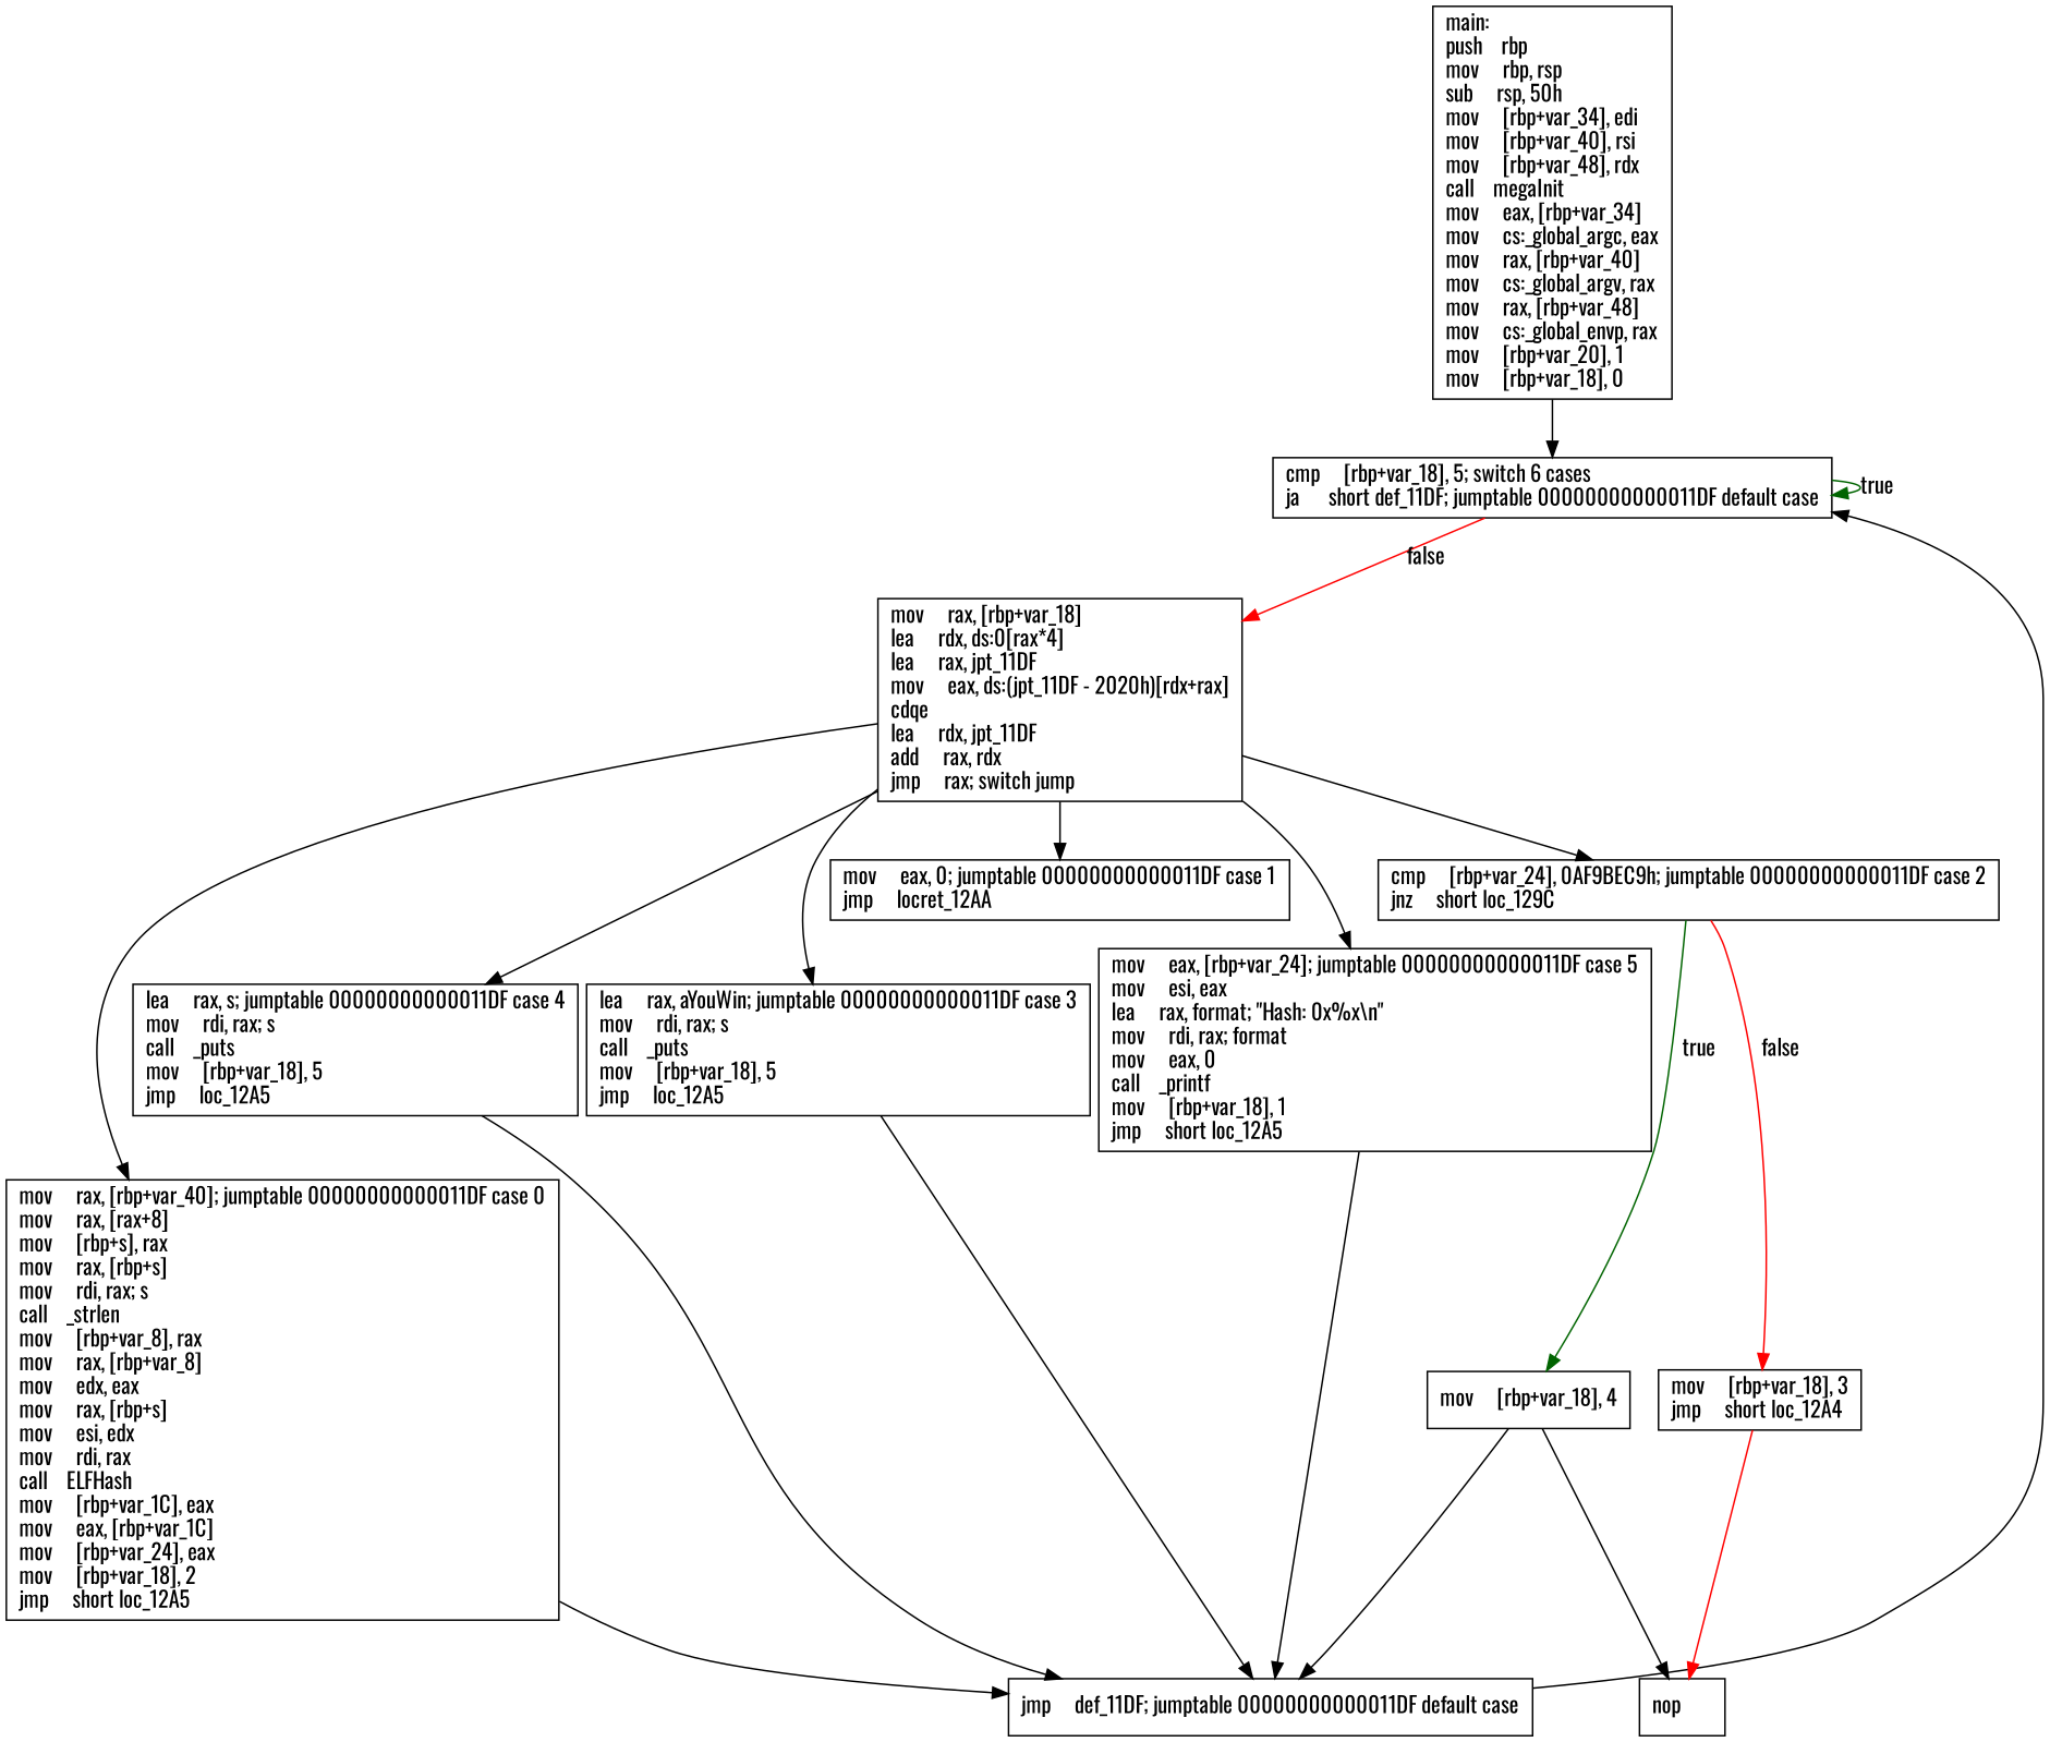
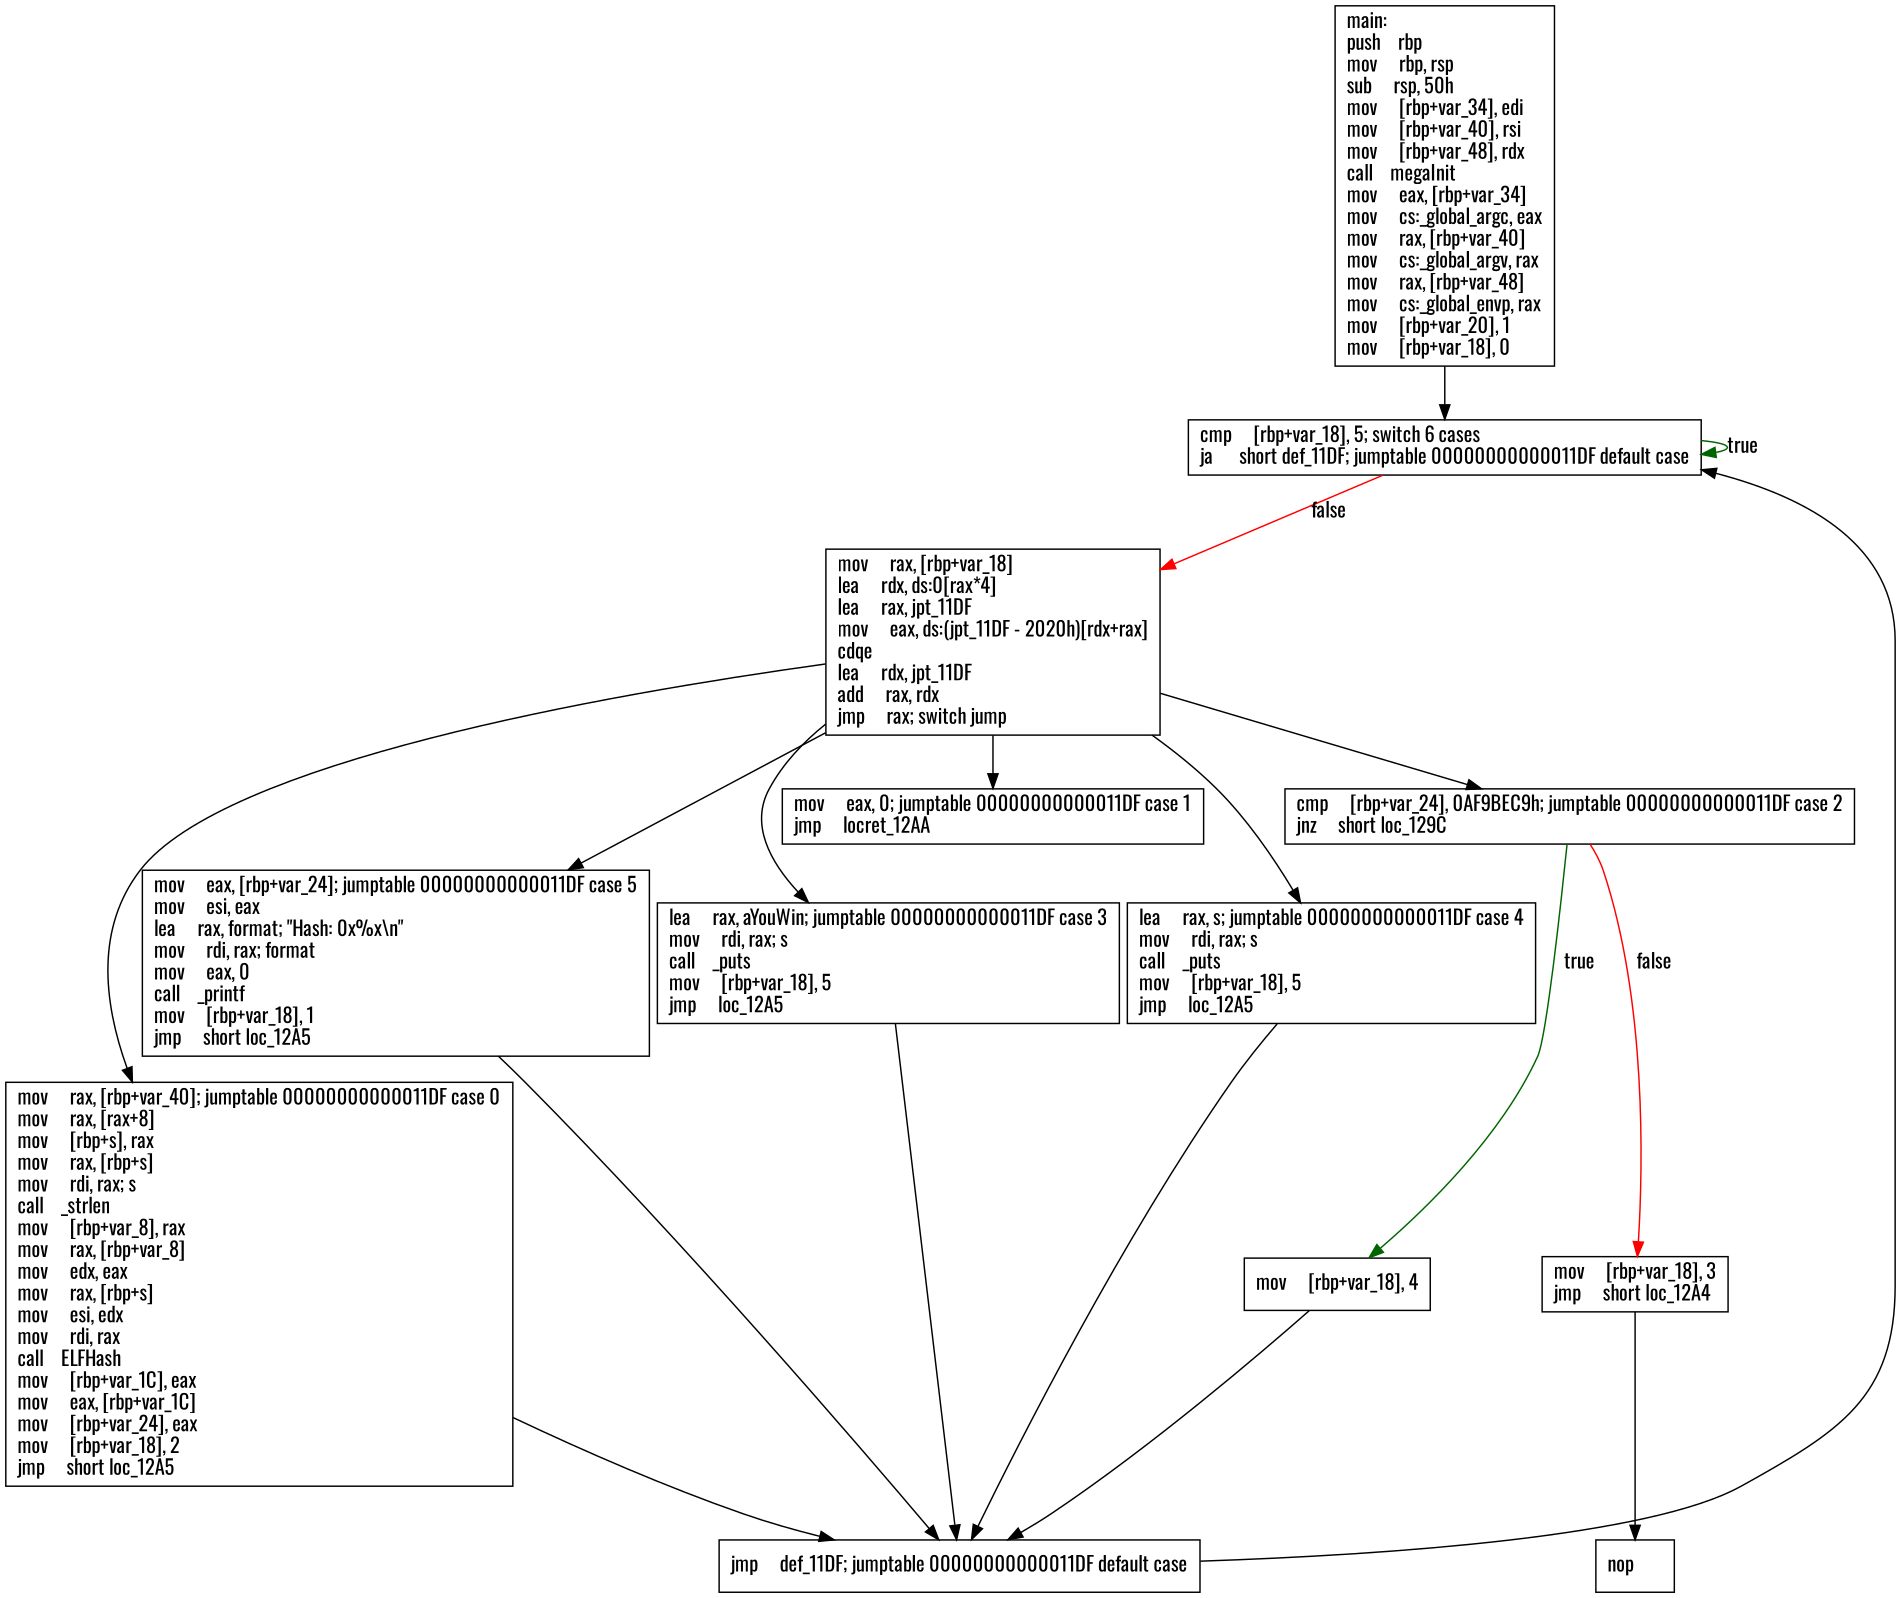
  digraph {
    fontname=Oswald
    node [fontname=Oswald shape=box]
    edge [fontname=Oswald]
    n1 [label="main:\lpush    rbp\lmov     rbp, rsp\lsub     rsp, 50h\lmov     [rbp+var_34], edi\lmov     [rbp+var_40], rsi\lmov     [rbp+var_48], rdx\lcall    megaInit\lmov     eax, [rbp+var_34]\lmov     cs:_global_argc, eax\lmov     rax, [rbp+var_40]\lmov     cs:_global_argv, rax\lmov     rax, [rbp+var_48]\lmov     cs:_global_envp, rax\lmov     [rbp+var_20], 1\lmov     [rbp+var_18], 0\l"]
    n2 [label="cmp     [rbp+var_18], 5; switch 6 cases\lja      short def_11DF; jumptable 00000000000011DF default case\l"]
    n3 [label="mov     rax, [rbp+var_18]\llea     rdx, ds:0[rax*4]\llea     rax, jpt_11DF\lmov     eax, ds:(jpt_11DF - 2020h)[rdx+rax]\lcdqe\llea     rdx, jpt_11DF\ladd     rax, rdx\ljmp     rax; switch jump\l"]
    n4 [label="lea     rax, s; jumptable 00000000000011DF case 4\lmov     rdi, rax; s\lcall    _puts\lmov     [rbp+var_18], 5\ljmp     loc_12A5\l"]
    n5 [label="mov     eax, 0; jumptable 00000000000011DF case 1\ljmp     locret_12AA\l"]
    n6 [label="lea     rax, aYouWin; jumptable 00000000000011DF case 3\lmov     rdi, rax; s\lcall    _puts\lmov     [rbp+var_18], 5\ljmp     loc_12A5\l"]
    n7 [label="mov     eax, [rbp+var_24]; jumptable 00000000000011DF case 5\lmov     esi, eax\llea     rax, format; \"Hash: 0x%x\\n\"\lmov     rdi, rax; format\lmov     eax, 0\lcall    _printf\lmov     [rbp+var_18], 1\ljmp     short loc_12A5\l"]
    n8 [label="mov     rax, [rbp+var_40]; jumptable 00000000000011DF case 0\lmov     rax, [rax+8]\lmov     [rbp+s], rax\lmov     rax, [rbp+s]\lmov     rdi, rax; s\lcall    _strlen\lmov     [rbp+var_8], rax\lmov     rax, [rbp+var_8]\lmov     edx, eax\lmov     rax, [rbp+s]\lmov     esi, edx\lmov     rdi, rax\lcall    ELFHash\lmov     [rbp+var_1C], eax\lmov     eax, [rbp+var_1C]\lmov     [rbp+var_24], eax\lmov     [rbp+var_18], 2\ljmp     short loc_12A5\l"]
    n9 [label="cmp     [rbp+var_24], 0AF9BEC9h; jumptable 00000000000011DF case 2\ljnz     short loc_129C\l"]
    n10 [label="jmp     def_11DF; jumptable 00000000000011DF default case\l"]
    n11 [label="mov     [rbp+var_18], 3\ljmp     short loc_12A4\l"]
    n12 [label="mov     [rbp+var_18], 4\l"]
    n13 [label="nop\l"]
    n1 -> n2
    n2 -> n2 [color=darkgreen label=true]
    n2 -> n3 [color=red label=false]
    n3 -> n4
    n3 -> n5
    n3 -> n6
    n3 -> n7
    n3 -> n8
    n3 -> n9
    n4 -> n10
    n6 -> n10
    n7 -> n10
    n8 -> n10
    n9 -> n11 [color=red label=false]
    n9 -> n12 [color=darkgreen label=true]
    n10 -> n2
-   n11 -> n13 [color=red]
+   n11 -> n13
    n12 -> n10
-   n12 -> n13
  }
